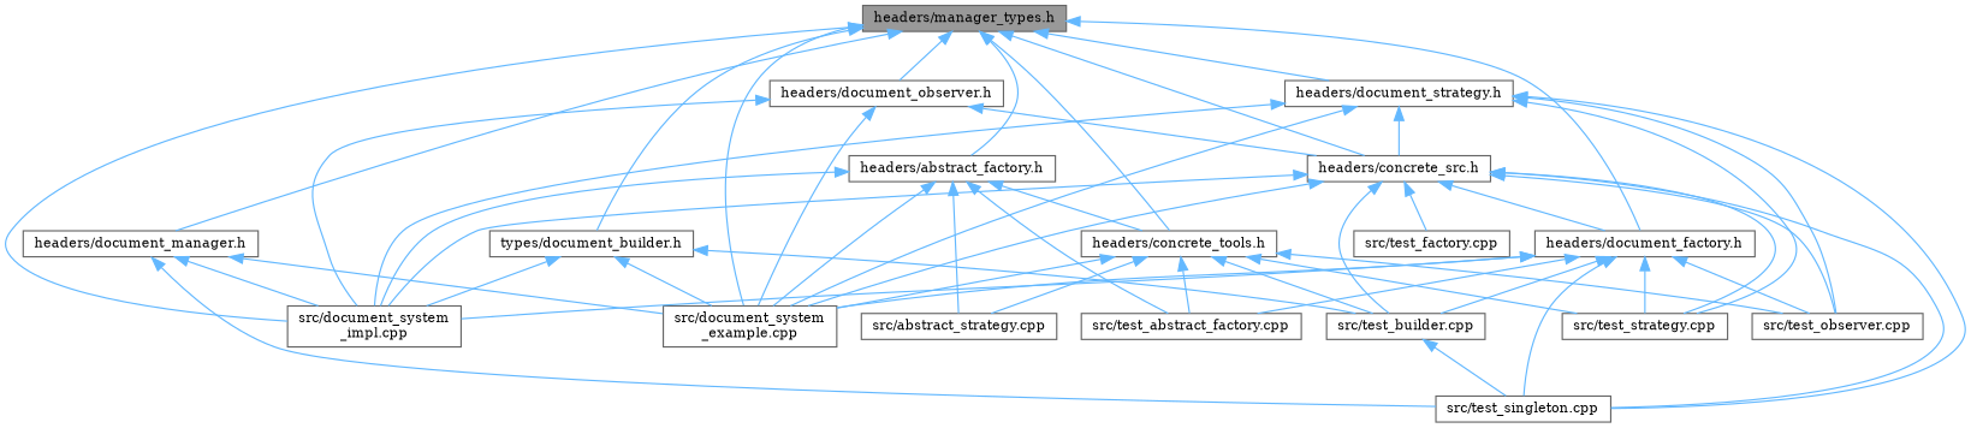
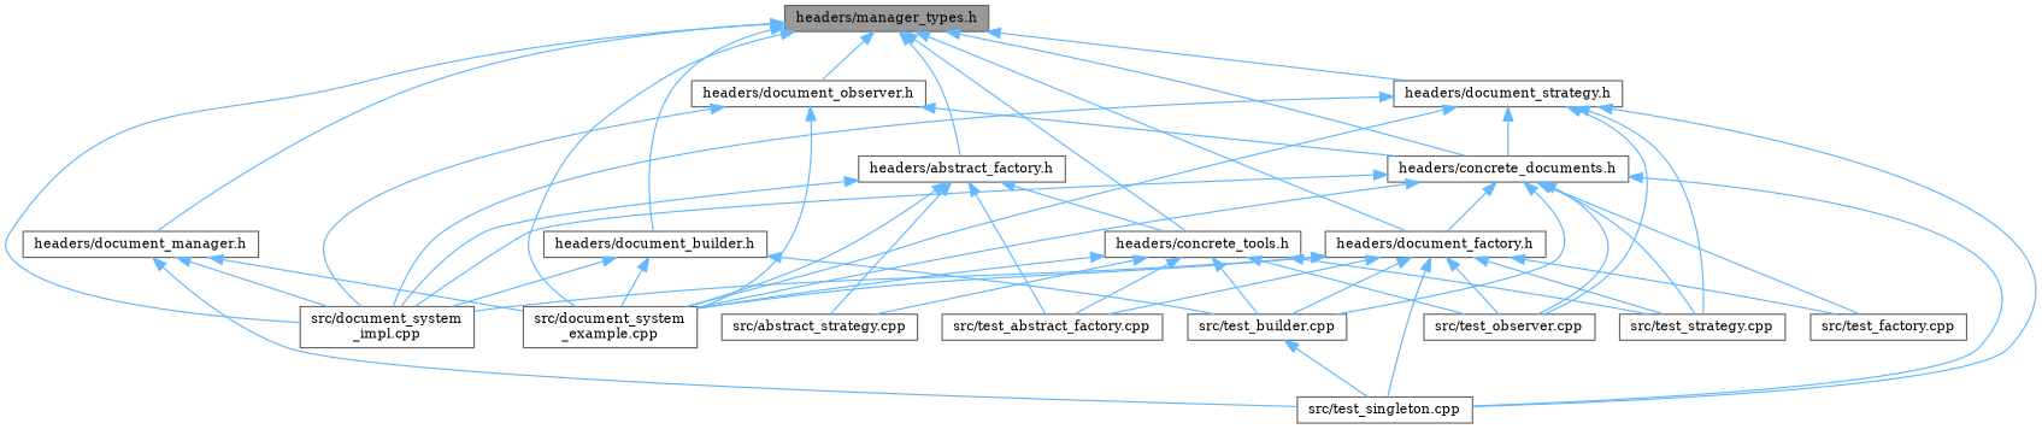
  digraph {
    fontname="DejaVu Serif"
    node [color=grey40 fillcolor=white fontname="DejaVu Serif" fontsize=10 shape=box style=filled]
    edge [color=steelblue1 dir=back fontname="DejaVu Serif" fontsize=10 labelfontname=Helvetica labelfontsize=10 style=solid]
    n1 [color=gray40 fillcolor=grey60 fontcolor=black height=0.2 label="headers/manager_types.h" width=0.4]
    n2 [height=0.2 label="headers/abstract_factory.h" width=0.4]
    n3 [height=0.2 label="headers/concrete_tools.h" width=0.4]
    n4 [height=0.2 label="src/document_system\l_example.cpp" width=0.4]
    n5 [height=0.2 label="src/document_system\l_impl.cpp" width=0.4]
-   n6 [height=0.2 label="headers/concrete_src.h" width=0.4]
+   n6 [height=0.2 label="headers/concrete_documents.h" width=0.4]
    n7 [height=0.2 label="headers/document_factory.h" width=0.4]
-   n8 [height=0.2 label="types/document_builder.h" width=0.4]
+   n8 [height=0.2 label="headers/document_builder.h" width=0.4]
    n9 [height=0.2 label="headers/document_manager.h" width=0.4]
    n10 [height=0.2 label="headers/document_observer.h" width=0.4]
    n11 [height=0.2 label="headers/document_strategy.h" width=0.4]
    n12 [height=0.2 label="src/abstract_strategy.cpp" width=0.4]
    n13 [height=0.2 label="src/test_abstract_factory.cpp" width=0.4]
    n14 [height=0.2 label="src/test_builder.cpp" width=0.4]
    n15 [height=0.2 label="src/test_observer.cpp" width=0.4]
    n16 [height=0.2 label="src/test_strategy.cpp" width=0.4]
    n17 [height=0.2 label="src/test_singleton.cpp" width=0.4]
    n18 [height=0.2 label="src/test_factory.cpp" width=0.4]
    n1 -> n2
    n1 -> n3
    n1 -> n4
    n1 -> n5
    n1 -> n6
    n1 -> n7
    n1 -> n8
    n1 -> n9
    n1 -> n10
    n1 -> n11
    n2 -> n3
    n2 -> n4
    n2 -> n5
    n2 -> n12
    n2 -> n13
    n3 -> n4
    n3 -> n12
    n3 -> n13
    n3 -> n14
    n3 -> n15
    n3 -> n16
    n6 -> n4
    n6 -> n5
    n6 -> n7
    n6 -> n14
    n6 -> n15
    n6 -> n16
    n6 -> n17
    n6 -> n18
    n7 -> n4
    n7 -> n5
    n7 -> n13
    n7 -> n14
    n7 -> n15
    n7 -> n16
    n7 -> n17
+   n7 -> n18
    n8 -> n4
    n8 -> n5
    n8 -> n14
    n9 -> n4
    n9 -> n5
    n9 -> n17
    n10 -> n4
    n10 -> n5
    n10 -> n6
    n11 -> n4
    n11 -> n5
    n11 -> n6
    n11 -> n15
    n11 -> n16
    n11 -> n17
    n14 -> n17
  }
